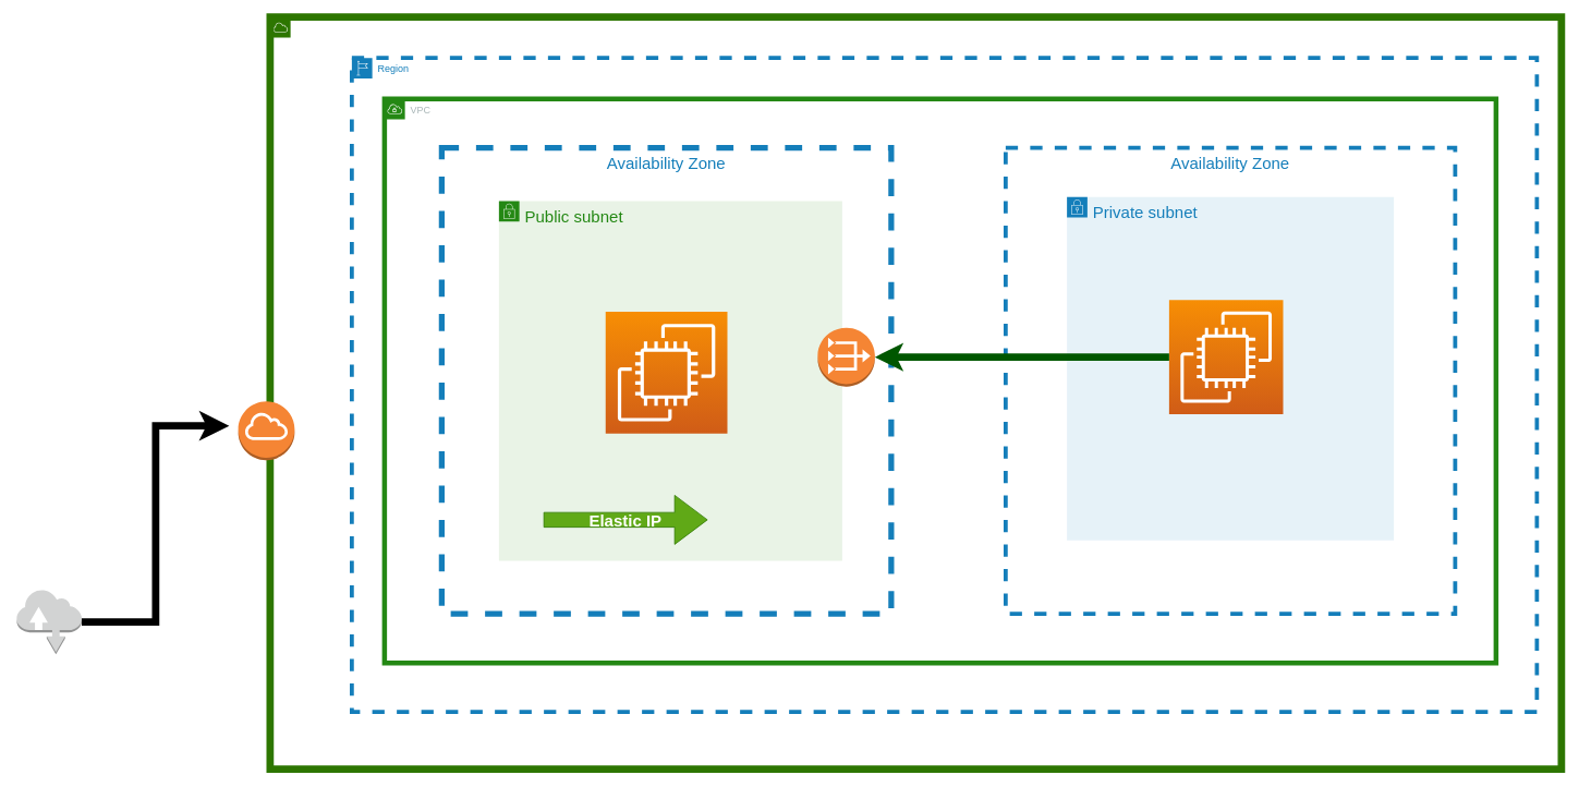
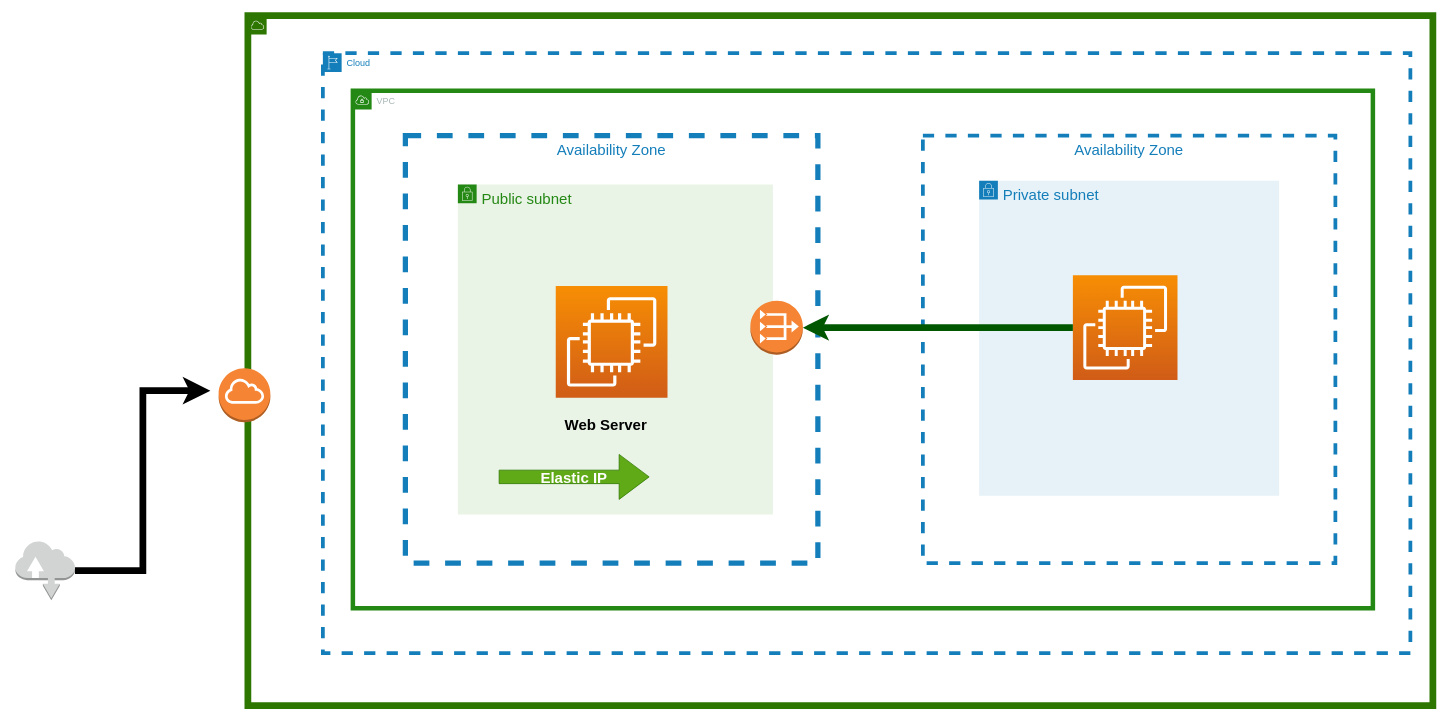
  <mxCell id="0" />
  <mxCell id="1" parent="0" />
  <mxCell id="2" value="AWS Cloud" style="points=[[0,0],[0.25,0],[0.5,0],[0.75,0],[1,0],[1,0.25],[1,0.5],[1,0.75],[1,1],[0.75,1],[0.5,1],[0.25,1],[0,1],[0,0.75],[0,0.5],[0,0.25]];outlineConnect=0;html=1;whiteSpace=wrap;fontSize=12;fontStyle=0;container=1;pointerEvents=0;collapsible=0;recursiveResize=0;shape=mxgraph.aws4.group;grIcon=mxgraph.aws4.group_aws_cloud;strokeColor=#2D7600;fillColor=none;verticalAlign=top;align=left;spacingLeft=30;fontColor=#ffffff;dashed=0;strokeWidth=9;" vertex="1" parent="1"><mxGeometry x="330" y="20" width="1580" height="920" as="geometry" /></mxCell>
- <mxCell id="3" value="Region" style="points=[[0,0],[0.25,0],[0.5,0],[0.75,0],[1,0],[1,0.25],[1,0.5],[1,0.75],[1,1],[0.75,1],[0.5,1],[0.25,1],[0,1],[0,0.75],[0,0.5],[0,0.25]];outlineConnect=0;gradientColor=none;html=1;whiteSpace=wrap;fontSize=12;fontStyle=0;container=1;pointerEvents=0;collapsible=0;recursiveResize=0;shape=mxgraph.aws4.group;grIcon=mxgraph.aws4.group_region;strokeColor=#147EBA;fillColor=none;verticalAlign=top;align=left;spacingLeft=30;fontColor=#147EBA;dashed=1;strokeWidth=5;" vertex="1" parent="1"><mxGeometry x="430" y="70" width="1450" height="800" as="geometry" /></mxCell>
+ <mxCell id="3" value="Cloud" style="points=[[0,0],[0.25,0],[0.5,0],[0.75,0],[1,0],[1,0.25],[1,0.5],[1,0.75],[1,1],[0.75,1],[0.5,1],[0.25,1],[0,1],[0,0.75],[0,0.5],[0,0.25]];outlineConnect=0;gradientColor=none;html=1;whiteSpace=wrap;fontSize=12;fontStyle=0;container=1;pointerEvents=0;collapsible=0;recursiveResize=0;shape=mxgraph.aws4.group;grIcon=mxgraph.aws4.group_region;strokeColor=#147EBA;fillColor=none;verticalAlign=top;align=left;spacingLeft=30;fontColor=#147EBA;dashed=1;strokeWidth=5;" vertex="1" parent="1"><mxGeometry x="430" y="70" width="1450" height="800" as="geometry" /></mxCell>
  <mxCell id="4" value="VPC" style="points=[[0,0],[0.25,0],[0.5,0],[0.75,0],[1,0],[1,0.25],[1,0.5],[1,0.75],[1,1],[0.75,1],[0.5,1],[0.25,1],[0,1],[0,0.75],[0,0.5],[0,0.25]];outlineConnect=0;gradientColor=none;html=1;whiteSpace=wrap;fontSize=12;fontStyle=0;container=1;pointerEvents=0;collapsible=0;recursiveResize=0;shape=mxgraph.aws4.group;grIcon=mxgraph.aws4.group_vpc;strokeColor=#248814;fillColor=none;verticalAlign=top;align=left;spacingLeft=30;fontColor=#AAB7B8;dashed=0;strokeWidth=6;" vertex="1" parent="1"><mxGeometry x="470" y="120" width="1360" height="690" as="geometry" /></mxCell>
  <mxCell id="5" value="Availability Zone" style="fillColor=none;strokeColor=#147EBA;dashed=1;verticalAlign=top;fontStyle=0;fontColor=#147EBA;fontSize=20;strokeWidth=7;" vertex="1" parent="4"><mxGeometry x="70" y="60" width="550" height="570" as="geometry" /></mxCell>
  <mxCell id="6" value="Availability Zone" style="fillColor=none;strokeColor=#147EBA;dashed=1;verticalAlign=top;fontStyle=0;fontColor=#147EBA;fontSize=20;strokeWidth=5;" vertex="1" parent="4"><mxGeometry x="760" y="60" width="550" height="570" as="geometry" /></mxCell>
  <mxCell id="7" value="&lt;font style=&quot;font-size: 20px;&quot;&gt;Public subnet&lt;/font&gt;" style="points=[[0,0],[0.25,0],[0.5,0],[0.75,0],[1,0],[1,0.25],[1,0.5],[1,0.75],[1,1],[0.75,1],[0.5,1],[0.25,1],[0,1],[0,0.75],[0,0.5],[0,0.25]];outlineConnect=0;gradientColor=none;html=1;whiteSpace=wrap;fontSize=12;fontStyle=0;container=1;pointerEvents=0;collapsible=0;recursiveResize=0;shape=mxgraph.aws4.group;grIcon=mxgraph.aws4.group_security_group;grStroke=0;strokeColor=#248814;fillColor=#E9F3E6;verticalAlign=top;align=left;spacingLeft=30;fontColor=#248814;dashed=0;strokeWidth=5;" vertex="1" parent="4"><mxGeometry x="140" y="125" width="420" height="440" as="geometry" /></mxCell>
+ <mxCell id="8" value="&lt;font color=&quot;#030303&quot;&gt;Web Server&lt;/font&gt;" style="text;strokeColor=none;align=center;fillColor=none;html=1;verticalAlign=middle;whiteSpace=wrap;rounded=0;fontSize=20;fontStyle=1" vertex="1" parent="7"><mxGeometry x="110" y="305" width="175" height="30" as="geometry" /></mxCell>
  <mxCell id="9" value="" style="sketch=0;points=[[0,0,0],[0.25,0,0],[0.5,0,0],[0.75,0,0],[1,0,0],[0,1,0],[0.25,1,0],[0.5,1,0],[0.75,1,0],[1,1,0],[0,0.25,0],[0,0.5,0],[0,0.75,0],[1,0.25,0],[1,0.5,0],[1,0.75,0]];outlineConnect=0;fontColor=#232F3E;gradientColor=#F78E04;gradientDirection=north;fillColor=#D05C17;strokeColor=#ffffff;dashed=0;verticalLabelPosition=bottom;verticalAlign=top;align=center;html=1;fontSize=12;fontStyle=0;aspect=fixed;shape=mxgraph.aws4.resourceIcon;resIcon=mxgraph.aws4.ec2;" vertex="1" parent="4"><mxGeometry x="270.5" y="260.5" width="149" height="149" as="geometry" /></mxCell>
  <mxCell id="10" value="" style="outlineConnect=0;dashed=0;verticalLabelPosition=bottom;verticalAlign=top;align=center;html=1;shape=mxgraph.aws3.vpc_nat_gateway;fillColor=#F58534;gradientColor=none;strokeColor=#452727;fontSize=20;fontColor=#030303;" vertex="1" parent="4"><mxGeometry x="530" y="280" width="70" height="72" as="geometry" /></mxCell>
  <mxCell id="11" value="&lt;font style=&quot;font-size: 20px;&quot;&gt;Private subnet&lt;/font&gt;" style="points=[[0,0],[0.25,0],[0.5,0],[0.75,0],[1,0],[1,0.25],[1,0.5],[1,0.75],[1,1],[0.75,1],[0.5,1],[0.25,1],[0,1],[0,0.75],[0,0.5],[0,0.25]];outlineConnect=0;gradientColor=none;html=1;whiteSpace=wrap;fontSize=12;fontStyle=0;container=1;pointerEvents=0;collapsible=0;recursiveResize=0;shape=mxgraph.aws4.group;grIcon=mxgraph.aws4.group_security_group;grStroke=0;strokeColor=#147EBA;fillColor=#E6F2F8;verticalAlign=top;align=left;spacingLeft=30;fontColor=#147EBA;dashed=0;strokeWidth=10;" vertex="1" parent="4"><mxGeometry x="835" y="120" width="400" height="420" as="geometry" /></mxCell>
  <mxCell id="12" value="" style="sketch=0;points=[[0,0,0],[0.25,0,0],[0.5,0,0],[0.75,0,0],[1,0,0],[0,1,0],[0.25,1,0],[0.5,1,0],[0.75,1,0],[1,1,0],[0,0.25,0],[0,0.5,0],[0,0.75,0],[1,0.25,0],[1,0.5,0],[1,0.75,0]];outlineConnect=0;fontColor=#232F3E;gradientColor=#F78E04;gradientDirection=north;fillColor=#D05C17;strokeColor=#ffffff;dashed=0;verticalLabelPosition=bottom;verticalAlign=top;align=center;html=1;fontSize=12;fontStyle=0;aspect=fixed;shape=mxgraph.aws4.resourceIcon;resIcon=mxgraph.aws4.ec2;" vertex="1" parent="11"><mxGeometry x="125" y="126.25" width="139.5" height="139.5" as="geometry" /></mxCell>
  <mxCell id="13" style="edgeStyle=none;html=1;exitX=0;exitY=0.5;exitDx=0;exitDy=0;exitPerimeter=0;fontSize=20;fontColor=#030303;strokeWidth=9;fillColor=#008a00;strokeColor=#005700;" edge="1" parent="4" source="12" target="10"><mxGeometry relative="1" as="geometry" /></mxCell>
  <mxCell id="14" value="Elastic IP" style="shape=singleArrow;whiteSpace=wrap;html=1;strokeColor=#2D7600;fontSize=20;fontColor=#ffffff;fillColor=#60a917;fontStyle=1" vertex="1" parent="4"><mxGeometry x="195" y="485" width="200" height="60" as="geometry" /></mxCell>
  <mxCell id="15" value="" style="outlineConnect=0;dashed=0;verticalLabelPosition=bottom;verticalAlign=top;align=center;html=1;shape=mxgraph.aws3.internet_gateway;fillColor=#F58534;gradientColor=none;strokeColor=#452727;fontSize=20;fontColor=#030303;" vertex="1" parent="1"><mxGeometry x="291" y="490" width="69" height="72" as="geometry" /></mxCell>
  <mxCell id="16" value="" style="outlineConnect=0;dashed=0;verticalLabelPosition=bottom;verticalAlign=top;align=center;html=1;shape=mxgraph.aws3.internet;fillColor=#D2D3D3;gradientColor=none;strokeColor=#452727;fontSize=20;fontColor=#030303;" vertex="1" parent="1"><mxGeometry x="20" y="720" width="79.5" height="79.5" as="geometry" /></mxCell>
  <mxCell id="17" value="" style="edgeStyle=elbowEdgeStyle;elbow=horizontal;endArrow=classic;html=1;curved=0;rounded=0;endSize=8;startSize=8;strokeWidth=9;fontSize=20;fontColor=#030303;" edge="1" parent="1"><mxGeometry width="50" height="50" relative="1" as="geometry"><mxPoint x="99.5" y="760" as="sourcePoint" /><mxPoint x="280" y="520" as="targetPoint" /></mxGeometry></mxCell>
